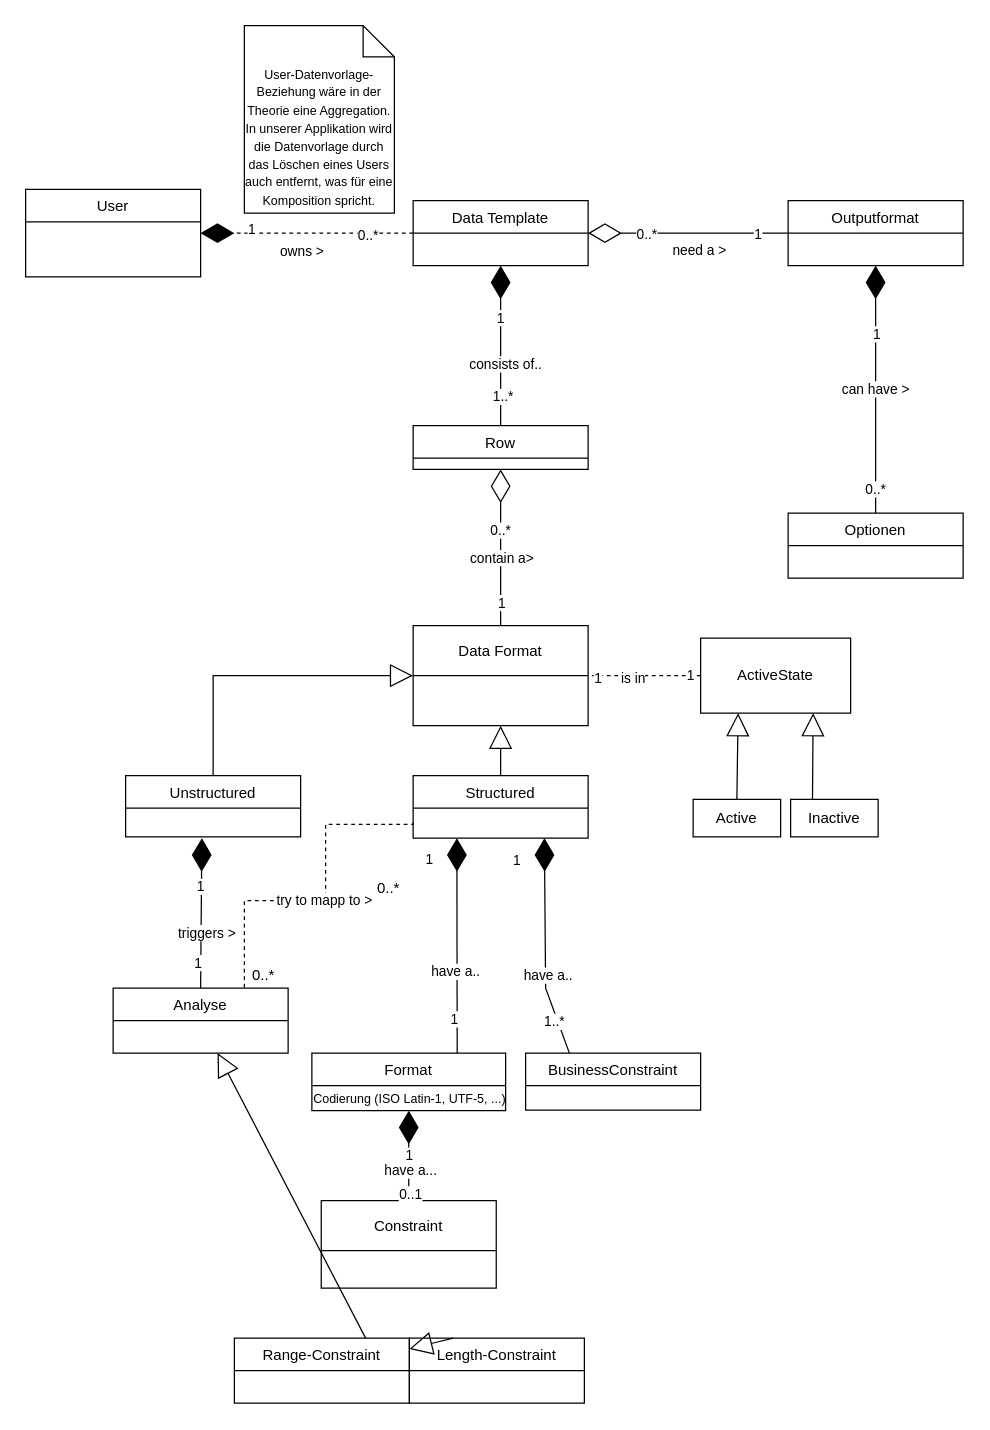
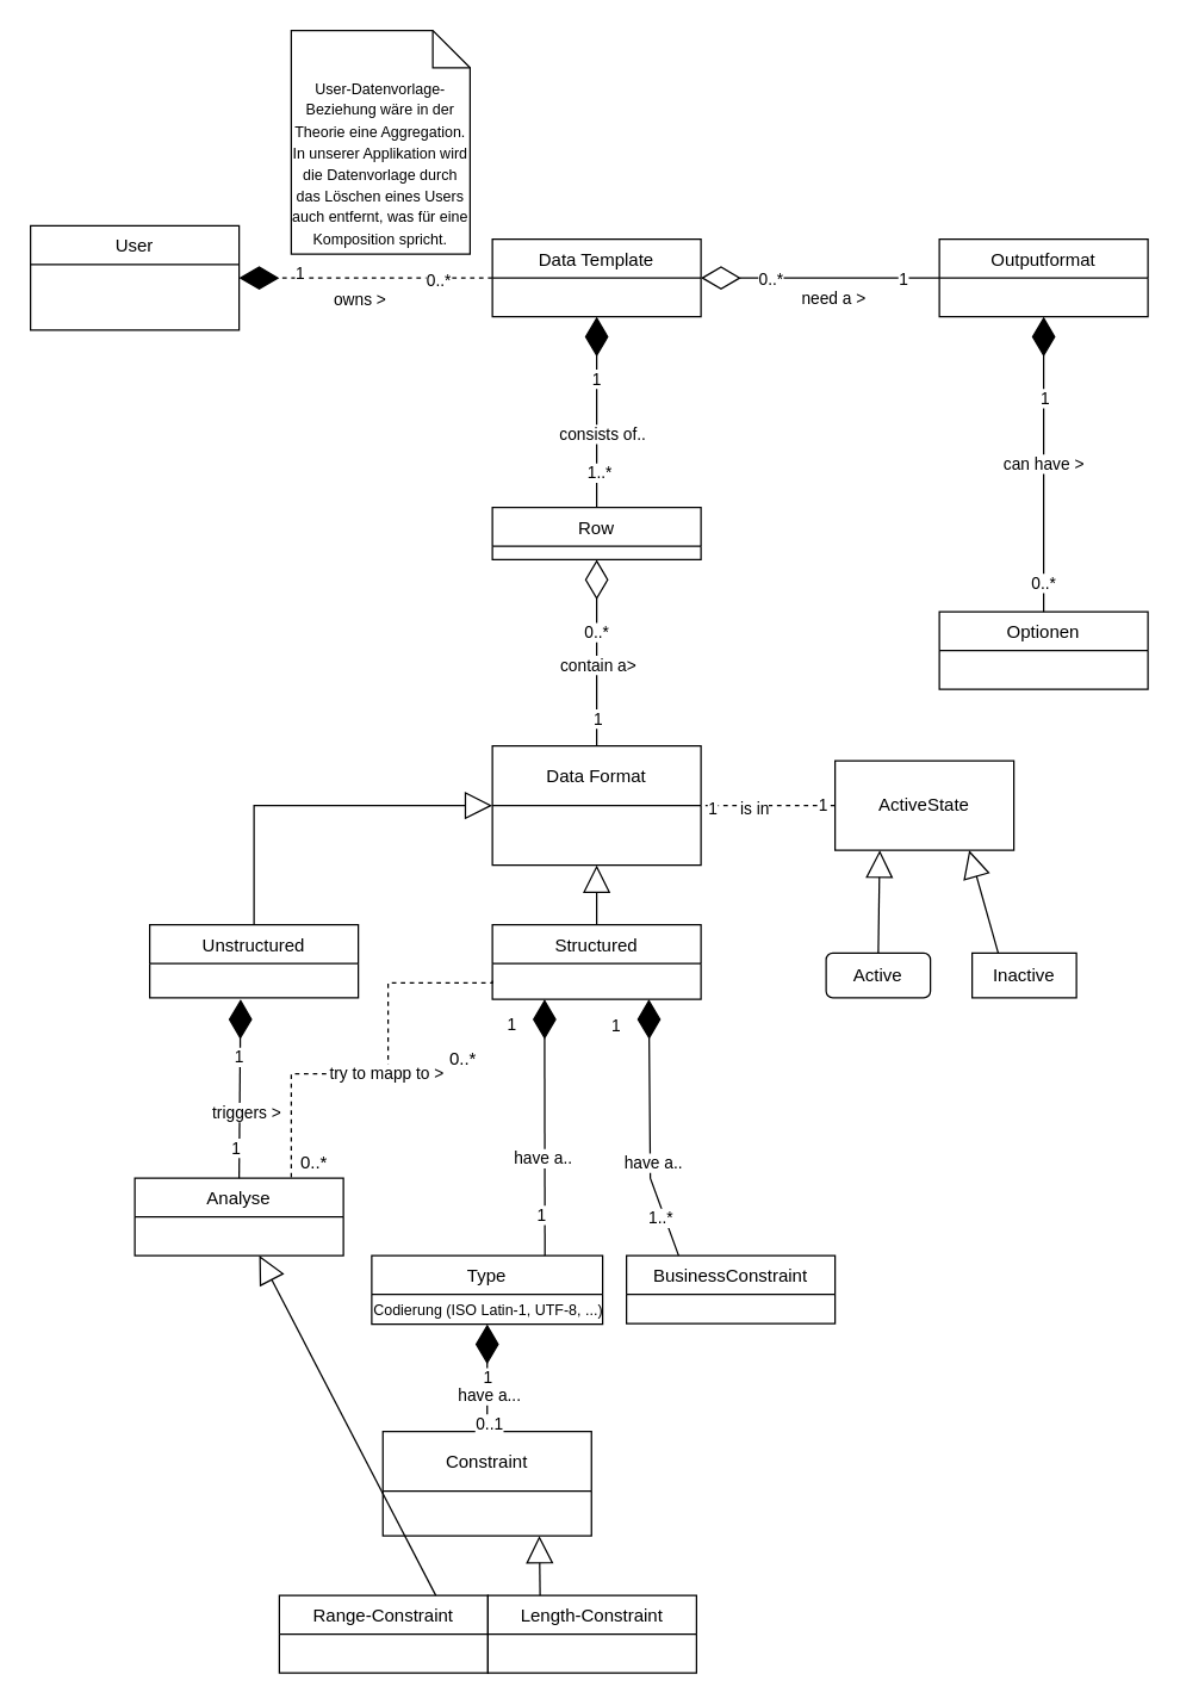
  <mxCell id="0" />
  <mxCell id="1" parent="0" />
  <mxCell id="2" value="User" style="swimlane;fontStyle=0;childLayout=stackLayout;horizontal=1;startSize=26;fillColor=none;horizontalStack=0;resizeParent=1;resizeParentMax=0;resizeLast=0;collapsible=1;marginBottom=0;" parent="1" vertex="1"><mxGeometry x="20" y="151" width="140" height="70" as="geometry"><mxRectangle x="90" y="90" width="60" height="26" as="alternateBounds" /></mxGeometry></mxCell>
  <mxCell id="3" value="Data Template" style="swimlane;fontStyle=0;childLayout=stackLayout;horizontal=1;startSize=26;fillColor=none;horizontalStack=0;resizeParent=1;resizeParentMax=0;resizeLast=0;collapsible=1;marginBottom=0;" parent="1" vertex="1"><mxGeometry x="330" y="160" width="140" height="52" as="geometry" /></mxCell>
  <mxCell id="4" value="Unstructured" style="swimlane;fontStyle=0;childLayout=stackLayout;horizontal=1;startSize=26;fillColor=none;horizontalStack=0;resizeParent=1;resizeParentMax=0;resizeLast=0;collapsible=1;marginBottom=0;" parent="1" vertex="1"><mxGeometry x="100" y="620" width="140" height="49" as="geometry" /></mxCell>
  <mxCell id="5" value="Row" style="swimlane;fontStyle=0;childLayout=stackLayout;horizontal=1;startSize=26;fillColor=none;horizontalStack=0;resizeParent=1;resizeParentMax=0;resizeLast=0;collapsible=1;marginBottom=0;" parent="1" vertex="1"><mxGeometry x="330" y="340" width="140" height="35" as="geometry" /></mxCell>
  <mxCell id="6" value="Structured" style="swimlane;fontStyle=0;childLayout=stackLayout;horizontal=1;startSize=26;fillColor=none;horizontalStack=0;resizeParent=1;resizeParentMax=0;resizeLast=0;collapsible=1;marginBottom=0;" parent="1" vertex="1"><mxGeometry x="330" y="620" width="140" height="50" as="geometry" /></mxCell>
- <mxCell id="7" value="Format" style="swimlane;fontStyle=0;childLayout=stackLayout;horizontal=1;startSize=26;fillColor=none;horizontalStack=0;resizeParent=1;resizeParentMax=0;resizeLast=0;collapsible=1;marginBottom=0;" parent="1" vertex="1"><mxGeometry x="249" y="842" width="155" height="46" as="geometry" /></mxCell>
- <mxCell id="8" value="Codierung (ISO Latin-1, UTF-5, ...)" style="text;html=1;align=center;verticalAlign=middle;resizable=0;points=[];autosize=1;strokeColor=none;fillColor=none;fontSize=10;" parent="7" vertex="1"><mxGeometry y="26" width="155" height="20" as="geometry" /></mxCell>
+ <mxCell id="7" value="Type" style="swimlane;fontStyle=0;childLayout=stackLayout;horizontal=1;startSize=26;fillColor=none;horizontalStack=0;resizeParent=1;resizeParentMax=0;resizeLast=0;collapsible=1;marginBottom=0;" parent="1" vertex="1"><mxGeometry x="249" y="842" width="155" height="46" as="geometry" /></mxCell>
+ <mxCell id="8" value="Codierung (ISO Latin-1, UTF-8, ...)" style="text;html=1;align=center;verticalAlign=middle;resizable=0;points=[];autosize=1;strokeColor=none;fillColor=none;fontSize=10;" parent="7" vertex="1"><mxGeometry y="26" width="155" height="20" as="geometry" /></mxCell>
  <mxCell id="9" value="BusinessConstraint" style="swimlane;fontStyle=0;childLayout=stackLayout;horizontal=1;startSize=26;fillColor=none;horizontalStack=0;resizeParent=1;resizeParentMax=0;resizeLast=0;collapsible=1;marginBottom=0;" parent="1" vertex="1"><mxGeometry x="420" y="842" width="140" height="45.5" as="geometry" /></mxCell>
  <mxCell id="10" value="Outputformat" style="swimlane;fontStyle=0;childLayout=stackLayout;horizontal=1;startSize=26;fillColor=none;horizontalStack=0;resizeParent=1;resizeParentMax=0;resizeLast=0;collapsible=1;marginBottom=0;" parent="1" vertex="1"><mxGeometry x="630" y="160" width="140" height="52" as="geometry" /></mxCell>
  <mxCell id="11" value="Optionen" style="swimlane;fontStyle=0;childLayout=stackLayout;horizontal=1;startSize=26;fillColor=none;horizontalStack=0;resizeParent=1;resizeParentMax=0;resizeLast=0;collapsible=1;marginBottom=0;" parent="1" vertex="1"><mxGeometry x="630" y="410" width="140" height="52" as="geometry" /></mxCell>
  <mxCell id="12" value="" style="endArrow=diamondThin;endFill=1;endSize=24;html=1;rounded=0;entryX=0.75;entryY=1;entryDx=0;entryDy=0;exitX=0.25;exitY=0;exitDx=0;exitDy=0;" parent="1" source="9" target="6" edge="1"><mxGeometry width="160" relative="1" as="geometry"><mxPoint x="520" y="747" as="sourcePoint" /><mxPoint x="680" y="747" as="targetPoint" /><Array as="points"><mxPoint x="436" y="790" /></Array></mxGeometry></mxCell>
  <mxCell id="13" value="1..*" style="edgeLabel;html=1;align=center;verticalAlign=middle;resizable=0;points=[];" parent="12" vertex="1" connectable="0"><mxGeometry x="-0.675" y="3" relative="1" as="geometry"><mxPoint as="offset" /></mxGeometry></mxCell>
  <mxCell id="14" value="1" style="edgeLabel;html=1;align=center;verticalAlign=middle;resizable=0;points=[];" parent="12" vertex="1" connectable="0"><mxGeometry x="0.8" y="-1" relative="1" as="geometry"><mxPoint x="-24" as="offset" /></mxGeometry></mxCell>
  <mxCell id="15" value="have a.." style="edgeLabel;html=1;align=center;verticalAlign=middle;resizable=0;points=[];" parent="12" vertex="1" connectable="0"><mxGeometry x="0.115" y="-2" relative="1" as="geometry"><mxPoint y="32" as="offset" /></mxGeometry></mxCell>
  <mxCell id="16" value="" style="endArrow=diamondThin;endFill=1;endSize=24;html=1;rounded=0;exitX=0.75;exitY=0;exitDx=0;exitDy=0;entryX=0.25;entryY=1;entryDx=0;entryDy=0;" parent="1" source="7" target="6" edge="1"><mxGeometry width="160" relative="1" as="geometry"><mxPoint x="330" y="807" as="sourcePoint" /><mxPoint x="310" y="777" as="targetPoint" /></mxGeometry></mxCell>
  <mxCell id="17" value="1" style="edgeLabel;html=1;align=center;verticalAlign=middle;resizable=0;points=[];" parent="16" vertex="1" connectable="0"><mxGeometry x="-0.675" y="3" relative="1" as="geometry"><mxPoint as="offset" /></mxGeometry></mxCell>
  <mxCell id="18" value="1" style="edgeLabel;html=1;align=center;verticalAlign=middle;resizable=0;points=[];" parent="16" vertex="1" connectable="0"><mxGeometry x="0.8" y="-1" relative="1" as="geometry"><mxPoint x="-24" as="offset" /></mxGeometry></mxCell>
  <mxCell id="19" value="have a.." style="edgeLabel;html=1;align=center;verticalAlign=middle;resizable=0;points=[];" parent="16" vertex="1" connectable="0"><mxGeometry x="-0.233" y="2" relative="1" as="geometry"><mxPoint as="offset" /></mxGeometry></mxCell>
  <mxCell id="20" value="Constraint" style="swimlane;fontStyle=0;childLayout=stackLayout;horizontal=1;startSize=40;fillColor=none;horizontalStack=0;resizeParent=1;resizeParentMax=0;resizeLast=0;collapsible=1;marginBottom=0;" parent="1" vertex="1"><mxGeometry x="256.5" y="960" width="140" height="70" as="geometry" /></mxCell>
  <mxCell id="21" value="" style="endArrow=diamondThin;endFill=1;endSize=24;html=1;rounded=0;entryX=0.5;entryY=1;entryDx=0;entryDy=0;exitX=0.5;exitY=0;exitDx=0;exitDy=0;" parent="1" source="20" target="7" edge="1"><mxGeometry width="160" relative="1" as="geometry"><mxPoint x="89" y="927" as="sourcePoint" /><mxPoint x="249" y="927" as="targetPoint" /></mxGeometry></mxCell>
  <mxCell id="22" value="0..1" style="edgeLabel;html=1;align=center;verticalAlign=middle;resizable=0;points=[];" parent="21" vertex="1" connectable="0"><mxGeometry x="-0.823" y="-1" relative="1" as="geometry"><mxPoint as="offset" /></mxGeometry></mxCell>
  <mxCell id="23" value="1" style="edgeLabel;html=1;align=center;verticalAlign=middle;resizable=0;points=[];" parent="21" vertex="1" connectable="0"><mxGeometry x="0.47" relative="1" as="geometry"><mxPoint y="16" as="offset" /></mxGeometry></mxCell>
  <mxCell id="24" value="have a..." style="edgeLabel;html=1;align=center;verticalAlign=middle;resizable=0;points=[];" parent="21" vertex="1" connectable="0"><mxGeometry x="-0.451" y="-1" relative="1" as="geometry"><mxPoint y="-5" as="offset" /></mxGeometry></mxCell>
  <mxCell id="25" value="Range-Constraint" style="swimlane;fontStyle=0;childLayout=stackLayout;horizontal=1;startSize=26;fillColor=none;horizontalStack=0;resizeParent=1;resizeParentMax=0;resizeLast=0;collapsible=1;marginBottom=0;" parent="1" vertex="1"><mxGeometry x="187" y="1070" width="140" height="52" as="geometry" /></mxCell>
  <mxCell id="26" value="Length-Constraint" style="swimlane;fontStyle=0;childLayout=stackLayout;horizontal=1;startSize=26;fillColor=none;horizontalStack=0;resizeParent=1;resizeParentMax=0;resizeLast=0;collapsible=1;marginBottom=0;" parent="1" vertex="1"><mxGeometry x="327" y="1070" width="140" height="52" as="geometry" /></mxCell>
  <mxCell id="27" value="" style="endArrow=block;endSize=16;endFill=0;html=1;rounded=0;exitX=0.75;exitY=0;exitDx=0;exitDy=0;" parent="1" source="25" target="32" edge="1"><mxGeometry width="160" relative="1" as="geometry"><mxPoint x="180" y="1157" as="sourcePoint" /><mxPoint x="340" y="1157" as="targetPoint" /></mxGeometry></mxCell>
- <mxCell id="28" value="" style="endArrow=block;endSize=16;endFill=0;html=1;rounded=0;exitX=0.25;exitY=0;exitDx=0;exitDy=0;" parent="1" source="26" target="25" edge="1"><mxGeometry width="160" relative="1" as="geometry"><mxPoint x="260" y="1187" as="sourcePoint" /><mxPoint x="354" y="1097" as="targetPoint" /></mxGeometry></mxCell>
+ <mxCell id="28" value="" style="endArrow=block;endSize=16;endFill=0;html=1;rounded=0;exitX=0.25;exitY=0;exitDx=0;exitDy=0;entryX=0.75;entryY=1;entryDx=0;entryDy=0;" parent="1" source="26" target="20" edge="1"><mxGeometry width="160" relative="1" as="geometry"><mxPoint x="260" y="1187" as="sourcePoint" /><mxPoint x="354" y="1097" as="targetPoint" /></mxGeometry></mxCell>
  <mxCell id="29" value="Data Format" style="swimlane;fontStyle=0;childLayout=stackLayout;horizontal=1;startSize=40;fillColor=none;horizontalStack=0;resizeParent=1;resizeParentMax=0;resizeLast=0;collapsible=1;marginBottom=0;" parent="1" vertex="1"><mxGeometry x="330" y="500" width="140" height="80" as="geometry" /></mxCell>
  <mxCell id="30" value="" style="endArrow=block;endSize=16;endFill=0;html=1;rounded=0;entryX=0.5;entryY=1;entryDx=0;entryDy=0;exitX=0.5;exitY=0;exitDx=0;exitDy=0;" parent="1" source="6" target="29" edge="1"><mxGeometry width="160" relative="1" as="geometry"><mxPoint x="80" y="650" as="sourcePoint" /><mxPoint x="240" y="650" as="targetPoint" /></mxGeometry></mxCell>
  <mxCell id="31" value="" style="endArrow=block;endSize=16;endFill=0;html=1;rounded=0;exitX=0.5;exitY=0;exitDx=0;exitDy=0;entryX=0;entryY=0.5;entryDx=0;entryDy=0;" parent="1" source="4" target="29" edge="1"><mxGeometry width="160" relative="1" as="geometry"><mxPoint x="160" y="560" as="sourcePoint" /><mxPoint x="320" y="560" as="targetPoint" /><Array as="points"><mxPoint x="170" y="540" /></Array></mxGeometry></mxCell>
  <mxCell id="32" value="Analyse" style="swimlane;fontStyle=0;childLayout=stackLayout;horizontal=1;startSize=26;fillColor=none;horizontalStack=0;resizeParent=1;resizeParentMax=0;resizeLast=0;collapsible=1;marginBottom=0;" parent="1" vertex="1"><mxGeometry x="90" y="790" width="140" height="52" as="geometry" /></mxCell>
  <mxCell id="33" value="" style="endArrow=diamondThin;endFill=1;endSize=24;html=1;rounded=0;exitX=0.5;exitY=0;exitDx=0;exitDy=0;" parent="1" source="32" edge="1"><mxGeometry width="160" relative="1" as="geometry"><mxPoint x="150" y="782" as="sourcePoint" /><mxPoint x="161" y="670" as="targetPoint" /></mxGeometry></mxCell>
  <mxCell id="34" value="1" style="edgeLabel;html=1;align=center;verticalAlign=middle;resizable=0;points=[];" parent="33" vertex="1" connectable="0"><mxGeometry x="-0.675" y="3" relative="1" as="geometry"><mxPoint as="offset" /></mxGeometry></mxCell>
  <mxCell id="35" value="1" style="edgeLabel;html=1;align=center;verticalAlign=middle;resizable=0;points=[];" parent="33" vertex="1" connectable="0"><mxGeometry x="0.8" y="-1" relative="1" as="geometry"><mxPoint x="-2" y="26" as="offset" /></mxGeometry></mxCell>
  <mxCell id="36" value="triggers &amp;gt;" style="edgeLabel;html=1;align=center;verticalAlign=middle;resizable=0;points=[];" parent="33" vertex="1" connectable="0"><mxGeometry x="-0.249" y="-4" relative="1" as="geometry"><mxPoint as="offset" /></mxGeometry></mxCell>
  <mxCell id="37" value="try to mapp to &amp;gt;" style="endArrow=none;html=1;edgeStyle=orthogonalEdgeStyle;rounded=0;entryX=0.75;entryY=0;entryDx=0;entryDy=0;exitX=0;exitY=0.75;exitDx=0;exitDy=0;dashed=1;" parent="1" source="6" target="32" edge="1"><mxGeometry relative="1" as="geometry"><mxPoint x="283.5" y="640" as="sourcePoint" /><mxPoint x="283.5" y="810" as="targetPoint" /><Array as="points"><mxPoint x="260" y="659" /><mxPoint x="260" y="720" /><mxPoint x="195" y="720" /></Array></mxGeometry></mxCell>
  <mxCell id="38" value="0..*" style="text;html=1;align=center;verticalAlign=middle;resizable=0;points=[];autosize=1;strokeColor=none;fillColor=none;" parent="1" vertex="1"><mxGeometry x="295" y="700" width="30" height="20" as="geometry" /></mxCell>
  <mxCell id="39" value="0..*" style="text;html=1;align=center;verticalAlign=middle;resizable=0;points=[];autosize=1;strokeColor=none;fillColor=none;" parent="1" vertex="1"><mxGeometry x="195" y="770" width="30" height="20" as="geometry" /></mxCell>
  <mxCell id="40" value="" style="endArrow=diamondThin;endFill=1;endSize=24;html=1;rounded=0;entryX=0.5;entryY=1;entryDx=0;entryDy=0;exitX=0.5;exitY=0;exitDx=0;exitDy=0;" parent="1" source="5" target="3" edge="1"><mxGeometry width="160" relative="1" as="geometry"><mxPoint x="220" y="260" as="sourcePoint" /><mxPoint x="380" y="260" as="targetPoint" /></mxGeometry></mxCell>
  <mxCell id="41" value="1..*" style="edgeLabel;html=1;align=center;verticalAlign=middle;resizable=0;points=[];" parent="40" vertex="1" connectable="0"><mxGeometry x="-0.631" y="-1" relative="1" as="geometry"><mxPoint as="offset" /></mxGeometry></mxCell>
  <mxCell id="42" value="1" style="edgeLabel;html=1;align=center;verticalAlign=middle;resizable=0;points=[];" parent="40" vertex="1" connectable="0"><mxGeometry x="0.366" y="1" relative="1" as="geometry"><mxPoint as="offset" /></mxGeometry></mxCell>
  <mxCell id="43" value="consists of.." style="edgeLabel;html=1;align=center;verticalAlign=middle;resizable=0;points=[];" parent="40" vertex="1" connectable="0"><mxGeometry x="-0.211" y="-3" relative="1" as="geometry"><mxPoint as="offset" /></mxGeometry></mxCell>
  <mxCell id="44" value="" style="endArrow=diamondThin;endFill=0;endSize=24;html=1;rounded=0;entryX=0.5;entryY=1;entryDx=0;entryDy=0;exitX=0.5;exitY=0;exitDx=0;exitDy=0;" parent="1" source="29" target="5" edge="1"><mxGeometry width="160" relative="1" as="geometry"><mxPoint x="120" y="430" as="sourcePoint" /><mxPoint x="280" y="430" as="targetPoint" /></mxGeometry></mxCell>
  <mxCell id="45" value="1" style="edgeLabel;html=1;align=center;verticalAlign=middle;resizable=0;points=[];" parent="44" vertex="1" connectable="0"><mxGeometry x="-0.682" relative="1" as="geometry"><mxPoint y="1" as="offset" /></mxGeometry></mxCell>
  <mxCell id="46" value="0..*" style="edgeLabel;html=1;align=center;verticalAlign=middle;resizable=0;points=[];" parent="44" vertex="1" connectable="0"><mxGeometry x="0.254" y="1" relative="1" as="geometry"><mxPoint y="1" as="offset" /></mxGeometry></mxCell>
  <mxCell id="47" value="contain a&amp;gt;" style="edgeLabel;html=1;align=center;verticalAlign=middle;resizable=0;points=[];" parent="44" vertex="1" connectable="0"><mxGeometry x="-0.119" relative="1" as="geometry"><mxPoint as="offset" /></mxGeometry></mxCell>
  <mxCell id="48" value="need a &amp;gt;" style="endArrow=diamondThin;endFill=0;endSize=24;html=1;rounded=0;exitX=0;exitY=0.5;exitDx=0;exitDy=0;entryX=1;entryY=0.5;entryDx=0;entryDy=0;" parent="1" source="10" target="3" edge="1"><mxGeometry x="-0.125" y="14" width="160" relative="1" as="geometry"><mxPoint x="480" y="250" as="sourcePoint" /><mxPoint x="490" y="190" as="targetPoint" /><mxPoint x="-1" as="offset" /></mxGeometry></mxCell>
  <mxCell id="49" value="1" style="edgeLabel;html=1;align=center;verticalAlign=middle;resizable=0;points=[];" parent="48" vertex="1" connectable="0"><mxGeometry x="-0.683" relative="1" as="geometry"><mxPoint as="offset" /></mxGeometry></mxCell>
  <mxCell id="50" value="0..*" style="edgeLabel;html=1;align=center;verticalAlign=middle;resizable=0;points=[];" parent="48" vertex="1" connectable="0"><mxGeometry x="0.419" relative="1" as="geometry"><mxPoint as="offset" /></mxGeometry></mxCell>
  <mxCell id="51" value="can have &amp;gt;" style="endArrow=diamondThin;endFill=1;endSize=24;html=1;rounded=0;entryX=0.5;entryY=1;entryDx=0;entryDy=0;exitX=0.5;exitY=0;exitDx=0;exitDy=0;" parent="1" source="11" target="10" edge="1"><mxGeometry width="160" relative="1" as="geometry"><mxPoint x="580" y="290" as="sourcePoint" /><mxPoint x="740" y="290" as="targetPoint" /></mxGeometry></mxCell>
  <mxCell id="52" value="0..*" style="edgeLabel;html=1;align=center;verticalAlign=middle;resizable=0;points=[];" parent="51" vertex="1" connectable="0"><mxGeometry x="-0.797" y="1" relative="1" as="geometry"><mxPoint as="offset" /></mxGeometry></mxCell>
  <mxCell id="53" value="1" style="edgeLabel;html=1;align=center;verticalAlign=middle;resizable=0;points=[];" parent="51" vertex="1" connectable="0"><mxGeometry x="0.453" relative="1" as="geometry"><mxPoint as="offset" /></mxGeometry></mxCell>
  <mxCell id="54" value="" style="endArrow=diamondThin;endFill=1;endSize=24;html=1;rounded=0;entryX=1;entryY=0.5;entryDx=0;entryDy=0;exitX=0;exitY=0.5;exitDx=0;exitDy=0;dashed=1;" parent="1" source="3" target="2" edge="1"><mxGeometry width="160" relative="1" as="geometry"><mxPoint x="120" y="290" as="sourcePoint" /><mxPoint x="280" y="290" as="targetPoint" /></mxGeometry></mxCell>
  <mxCell id="55" value="1" style="edgeLabel;html=1;align=center;verticalAlign=middle;resizable=0;points=[];" parent="54" vertex="1" connectable="0"><mxGeometry x="0.532" y="-4" relative="1" as="geometry"><mxPoint as="offset" /></mxGeometry></mxCell>
  <mxCell id="56" value="0..*" style="edgeLabel;html=1;align=center;verticalAlign=middle;resizable=0;points=[];" parent="54" vertex="1" connectable="0"><mxGeometry x="-0.57" y="1" relative="1" as="geometry"><mxPoint as="offset" /></mxGeometry></mxCell>
  <mxCell id="57" value="owns &amp;gt;" style="edgeLabel;html=1;align=center;verticalAlign=middle;resizable=0;points=[];" parent="54" vertex="1" connectable="0"><mxGeometry x="0.148" relative="1" as="geometry"><mxPoint x="8" y="14" as="offset" /></mxGeometry></mxCell>
  <mxCell id="58" value="&lt;font style=&quot;font-size: 10px&quot;&gt;User-Datenvorlage-Beziehung wäre in der Theorie eine Aggregation. In unserer Applikation wird die Datenvorlage durch das Löschen eines Users auch entfernt, was für eine Komposition spricht.&lt;/font&gt;" style="shape=note2;boundedLbl=1;whiteSpace=wrap;html=1;size=25;verticalAlign=top;align=center;" parent="1" vertex="1"><mxGeometry x="195" y="20" width="120" height="150" as="geometry" /></mxCell>
  <mxCell id="59" value="ActiveState" style="whiteSpace=wrap;html=1;fillColor=none;fontStyle=0;startSize=40;" parent="1" vertex="1"><mxGeometry x="560" y="510" width="120" height="60" as="geometry" /></mxCell>
  <mxCell id="60" value="" style="endArrow=none;html=1;rounded=0;entryX=1;entryY=0.5;entryDx=0;entryDy=0;exitX=0;exitY=0.5;exitDx=0;exitDy=0;dashed=1;" parent="1" source="59" target="29" edge="1"><mxGeometry width="50" height="50" relative="1" as="geometry"><mxPoint x="520" y="670" as="sourcePoint" /><mxPoint x="570" y="620" as="targetPoint" /></mxGeometry></mxCell>
  <mxCell id="61" value="is in" style="edgeLabel;html=1;align=center;verticalAlign=middle;resizable=0;points=[];" parent="60" vertex="1" connectable="0"><mxGeometry x="0.23" y="1" relative="1" as="geometry"><mxPoint as="offset" /></mxGeometry></mxCell>
  <mxCell id="62" value="1" style="edgeLabel;html=1;align=center;verticalAlign=middle;resizable=0;points=[];" parent="60" vertex="1" connectable="0"><mxGeometry x="-0.802" y="-1" relative="1" as="geometry"><mxPoint as="offset" /></mxGeometry></mxCell>
  <mxCell id="63" value="1" style="edgeLabel;html=1;align=center;verticalAlign=middle;resizable=0;points=[];" parent="60" vertex="1" connectable="0"><mxGeometry x="0.837" y="1" relative="1" as="geometry"><mxPoint as="offset" /></mxGeometry></mxCell>
- <mxCell id="64" value="Active" style="whiteSpace=wrap;html=1;fillColor=none;fontStyle=0;startSize=40;" parent="1" vertex="1"><mxGeometry x="554" y="639" width="70" height="30" as="geometry" /></mxCell>
+ <mxCell id="64" value="Active" style="whiteSpace=wrap;html=1;fillColor=none;fontStyle=0;startSize=40;rounded=1;" parent="1" vertex="1"><mxGeometry x="554" y="639" width="70" height="30" as="geometry" /></mxCell>
  <mxCell id="65" value="" style="endArrow=block;endSize=16;endFill=0;html=1;rounded=0;entryX=0.25;entryY=1;entryDx=0;entryDy=0;exitX=0.5;exitY=0;exitDx=0;exitDy=0;" parent="1" source="64" target="59" edge="1"><mxGeometry width="160" relative="1" as="geometry"><mxPoint x="480" y="630" as="sourcePoint" /><mxPoint x="640" y="630" as="targetPoint" /></mxGeometry></mxCell>
  <mxCell id="66" value="" style="endArrow=block;endSize=16;endFill=0;html=1;rounded=0;exitX=0.25;exitY=0;exitDx=0;exitDy=0;entryX=0.75;entryY=1;entryDx=0;entryDy=0;" parent="1" source="67" target="59" edge="1"><mxGeometry width="160" relative="1" as="geometry"><mxPoint x="650" y="630" as="sourcePoint" /><mxPoint x="660" y="590" as="targetPoint" /></mxGeometry></mxCell>
- <mxCell id="67" value="Inactive" style="whiteSpace=wrap;html=1;fillColor=none;fontStyle=0;startSize=40;" parent="1" vertex="1"><mxGeometry x="632" y="639" width="70" height="30" as="geometry" /></mxCell>
+ <mxCell id="67" value="Inactive" style="whiteSpace=wrap;html=1;fillColor=none;fontStyle=0;startSize=40;" parent="1" vertex="1"><mxGeometry x="652" y="639" width="70" height="30" as="geometry" /></mxCell>
